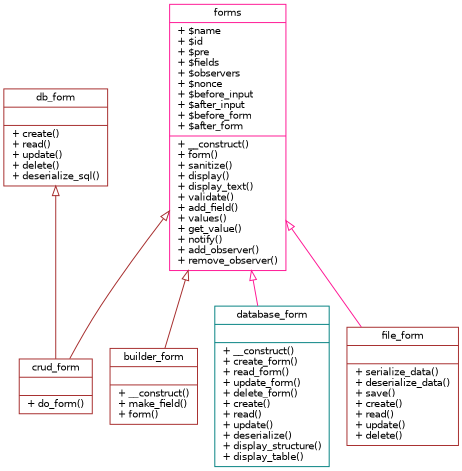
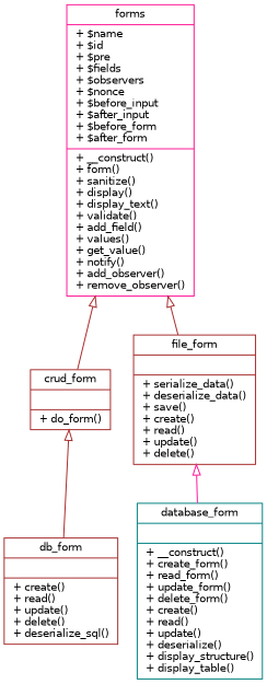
  digraph {
    node [color=brown fillcolor=white fontname=Helvetica fontsize=10 shape=record style=filled]
    edge [arrowtail=onormal color=brown dir=back fontname=Helvetica fontsize=10 labelfontname=Helvetica labelfontsize=10 style=solid]
    n1 [color=deeppink height=0.2 label="{forms\n|+ $name\l+ $id\l+ $pre\l+ $fields\l+ $observers\l+ $nonce\l+ $before_input\l+ $after_input\l+ $before_form\l+ $after_form\l|+ __construct()\l+ form()\l+ sanitize()\l+ display()\l+ display_text()\l+ validate()\l+ add_field()\l+ values()\l+ get_value()\l+ notify()\l+ add_observer()\l+ remove_observer()\l}" width=0.4]
-   n2 [height=0.2 label="{builder_form\n||+ __construct()\l+ make_field()\l+ form()\l}" width=0.4]
    n3 [height=0.2 label="{crud_form\n||+ do_form()\l}" width=0.4]
    n4 [color=teal height=0.2 label="{database_form\n||+ __construct()\l+ create_form()\l+ read_form()\l+ update_form()\l+ delete_form()\l+ create()\l+ read()\l+ update()\l+ deserialize()\l+ display_structure()\l+ display_table()\l}" width=0.4]
    n5 [height=0.2 label="{file_form\n||+ serialize_data()\l+ deserialize_data()\l+ save()\l+ create()\l+ read()\l+ update()\l+ delete()\l}" width=0.4]
    n6 [height=0.2 label="{db_form\n||+ create()\l+ read()\l+ update()\l+ delete()\l+ deserialize_sql()\l}" width=0.4]
-   n1 -> n2
    n1 -> n3
-   n1 -> n4 [color=deeppink]
-   n1 -> n5 [color=deeppink]
-   n6 -> n3
+   n5 -> n4 [color=deeppink]
+   n1 -> n5
+   n3 -> n6
  }
